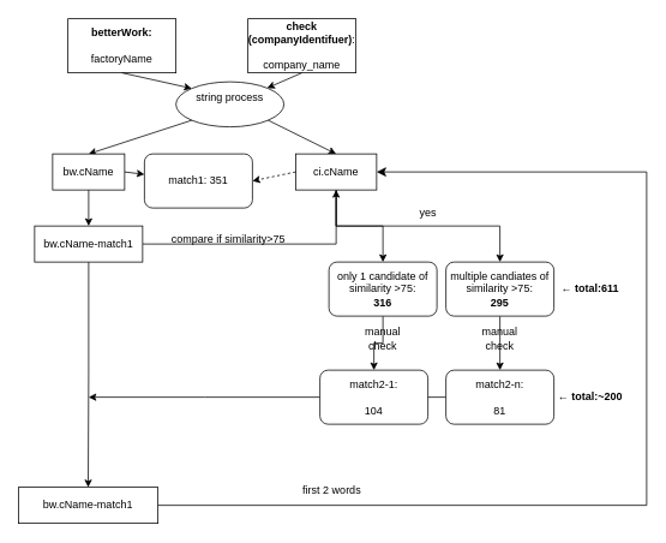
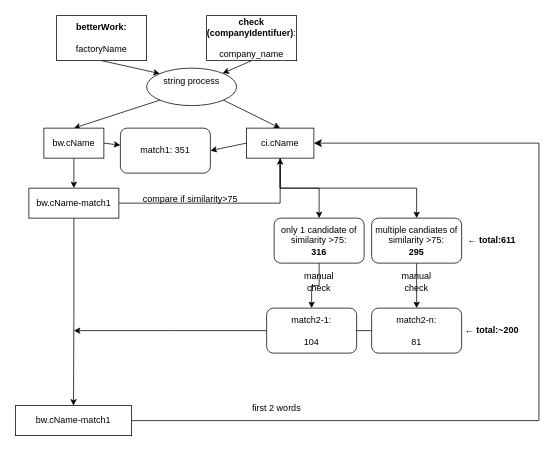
  <mxCell id="0" />
  <mxCell id="1" parent="0" />
  <mxCell id="2" value="&lt;b&gt;betterWork:&lt;/b&gt;&lt;div&gt;&lt;br&gt;&lt;/div&gt;&lt;div&gt;factoryName&lt;/div&gt;" style="rounded=0;whiteSpace=wrap;html=1;" vertex="1" parent="1"><mxGeometry x="75" width="120" height="60" as="geometry" y="20" /></mxCell>
  <mxCell id="3" value="&lt;b&gt;check&lt;/b&gt;&lt;div&gt;&lt;b&gt;(companyIdentifuer)&lt;/b&gt;:&lt;/div&gt;&lt;div&gt;&lt;br&gt;&lt;/div&gt;&lt;div&gt;company_name&lt;/div&gt;" style="rounded=0;whiteSpace=wrap;html=1;" vertex="1" parent="1"><mxGeometry x="275" width="120" height="60" as="geometry" y="20" /></mxCell>
  <mxCell id="4" value="" style="endArrow=classic;html=1;rounded=0;exitX=0.5;exitY=1;exitDx=0;exitDy=0;entryX=0;entryY=0;entryDx=0;entryDy=0;" edge="1" parent="1" source="2" target="6"><mxGeometry width="50" height="50" relative="1" as="geometry"><mxPoint x="185" y="170" as="sourcePoint" /><mxPoint x="215" y="130" as="targetPoint" /></mxGeometry></mxCell>
  <mxCell id="5" value="" style="endArrow=classic;html=1;rounded=0;exitX=0.5;exitY=1;exitDx=0;exitDy=0;" edge="1" parent="1" source="3" target="6"><mxGeometry width="50" height="50" relative="1" as="geometry"><mxPoint x="145" y="90" as="sourcePoint" /><mxPoint x="245" y="130" as="targetPoint" /></mxGeometry></mxCell>
  <mxCell id="6" value="string process&lt;div&gt;&lt;br&gt;&lt;/div&gt;" style="ellipse;whiteSpace=wrap;html=1;" vertex="1" parent="1"><mxGeometry x="195" y="90" width="120" height="50" as="geometry" /></mxCell>
  <mxCell id="7" value="" style="endArrow=classic;html=1;rounded=0;exitX=0;exitY=1;exitDx=0;exitDy=0;entryX=0.5;entryY=0;entryDx=0;entryDy=0;" edge="1" parent="1" source="6" target="10"><mxGeometry width="50" height="50" relative="1" as="geometry"><mxPoint x="185" y="170" as="sourcePoint" /><mxPoint x="202" y="170" as="targetPoint" /></mxGeometry></mxCell>
  <mxCell id="8" value="" style="endArrow=classic;html=1;rounded=0;exitX=1;exitY=1;exitDx=0;exitDy=0;entryX=0.5;entryY=0;entryDx=0;entryDy=0;" edge="1" parent="1" source="6" target="13"><mxGeometry width="50" height="50" relative="1" as="geometry"><mxPoint x="212" y="143" as="sourcePoint" /><mxPoint x="295" y="170" as="targetPoint" /></mxGeometry></mxCell>
  <mxCell id="9" style="edgeStyle=orthogonalEdgeStyle;rounded=0;orthogonalLoop=1;jettySize=auto;html=1;exitX=0.5;exitY=1;exitDx=0;exitDy=0;entryX=0.5;entryY=0;entryDx=0;entryDy=0;" edge="1" parent="1" source="10" target="21"><mxGeometry relative="1" as="geometry" /></mxCell>
  <mxCell id="10" value="bw.cName" style="rounded=0;whiteSpace=wrap;html=1;" vertex="1" parent="1"><mxGeometry x="58" y="170" width="80" height="40" as="geometry" /></mxCell>
  <mxCell id="11" style="edgeStyle=orthogonalEdgeStyle;rounded=0;orthogonalLoop=1;jettySize=auto;html=1;exitX=0.5;exitY=1;exitDx=0;exitDy=0;entryX=0.5;entryY=0;entryDx=0;entryDy=0;" edge="1" parent="1" source="13" target="23"><mxGeometry relative="1" as="geometry" /></mxCell>
  <mxCell id="12" style="edgeStyle=orthogonalEdgeStyle;rounded=0;orthogonalLoop=1;jettySize=auto;html=1;exitX=0.5;exitY=1;exitDx=0;exitDy=0;entryX=0.5;entryY=0;entryDx=0;entryDy=0;" edge="1" parent="1" source="13" target="25"><mxGeometry relative="1" as="geometry" /></mxCell>
  <mxCell id="13" value="ci.cName" style="rounded=0;whiteSpace=wrap;html=1;" vertex="1" parent="1"><mxGeometry x="328" y="170" width="90" height="40" as="geometry" /></mxCell>
  <mxCell id="14" value="match1: 351" style="rounded=1;whiteSpace=wrap;html=1;" vertex="1" parent="1"><mxGeometry x="160" y="170" width="120" height="60" as="geometry" /></mxCell>
  <mxCell id="15" value="" style="endArrow=classic;html=1;rounded=0;exitX=1;exitY=0.5;exitDx=0;exitDy=0;" edge="1" parent="1" source="10" target="14"><mxGeometry width="50" height="50" relative="1" as="geometry"><mxPoint x="168" y="250" as="sourcePoint" /><mxPoint x="178" y="190" as="targetPoint" /></mxGeometry></mxCell>
- <mxCell id="16" value="" style="endArrow=classic;html=1;rounded=0;exitX=0;exitY=0.5;exitDx=0;exitDy=0;entryX=1;entryY=0.5;entryDx=0;entryDy=0;dashed=1;" edge="1" parent="1" source="13" target="14"><mxGeometry width="50" height="50" relative="1" as="geometry"><mxPoint x="148" y="200" as="sourcePoint" /><mxPoint x="298" y="190" as="targetPoint" /></mxGeometry></mxCell>
+ <mxCell id="16" value="" style="endArrow=classic;html=1;rounded=0;exitX=0;exitY=0.5;exitDx=0;exitDy=0;entryX=1;entryY=0.5;entryDx=0;entryDy=0;" edge="1" parent="1" source="13" target="14"><mxGeometry width="50" height="50" relative="1" as="geometry"><mxPoint x="148" y="200" as="sourcePoint" /><mxPoint x="298" y="190" as="targetPoint" /></mxGeometry></mxCell>
  <mxCell id="17" value="" style="endArrow=classic;html=1;rounded=0;entryX=0.5;entryY=1;entryDx=0;entryDy=0;exitX=1;exitY=0.5;exitDx=0;exitDy=0;" edge="1" parent="1" source="21" target="13"><mxGeometry width="50" height="50" relative="1" as="geometry"><mxPoint x="160" y="350" as="sourcePoint" /><mxPoint x="418" y="250" as="targetPoint" /><Array as="points"><mxPoint x="245" y="270" /><mxPoint x="373" y="270" /></Array></mxGeometry></mxCell>
  <mxCell id="18" value="compare if&amp;nbsp;&lt;span style=&quot;background-color: initial;&quot;&gt;similarity&amp;gt;75&lt;/span&gt;" style="text;html=1;align=center;verticalAlign=middle;resizable=0;points=[];autosize=1;strokeColor=none;fillColor=none;" vertex="1" parent="1"><mxGeometry x="178" y="250" width="150" height="30" as="geometry" /></mxCell>
- <mxCell id="19" value="yes" style="text;html=1;align=center;verticalAlign=middle;resizable=0;points=[];autosize=1;strokeColor=none;fillColor=none;" vertex="1" parent="1"><mxGeometry x="455" y="220" width="40" height="30" as="geometry" /></mxCell>
  <mxCell id="20" style="edgeStyle=orthogonalEdgeStyle;rounded=0;orthogonalLoop=1;jettySize=auto;html=1;exitX=0.5;exitY=1;exitDx=0;exitDy=0;entryX=0.5;entryY=0;entryDx=0;entryDy=0;" edge="1" parent="1" source="21" target="34"><mxGeometry relative="1" as="geometry"><mxPoint x="97.833" y="590" as="targetPoint" /></mxGeometry></mxCell>
  <mxCell id="21" value="bw.cName-match1" style="whiteSpace=wrap;html=1;" vertex="1" parent="1"><mxGeometry x="38" y="250" width="120" height="40" as="geometry" /></mxCell>
  <mxCell id="22" style="edgeStyle=orthogonalEdgeStyle;rounded=0;orthogonalLoop=1;jettySize=auto;html=1;exitX=0.5;exitY=1;exitDx=0;exitDy=0;entryX=0.5;entryY=0;entryDx=0;entryDy=0;" edge="1" parent="1" source="23" target="28"><mxGeometry relative="1" as="geometry" /></mxCell>
  <mxCell id="23" value="only 1 candidate of similarity &amp;gt;75:&lt;div&gt;&lt;span style=&quot;background-color: initial;&quot;&gt;&lt;b&gt;316&lt;/b&gt;&lt;/span&gt;&lt;/div&gt;" style="rounded=1;whiteSpace=wrap;html=1;" vertex="1" parent="1"><mxGeometry x="365" y="290" width="120" height="60" as="geometry" /></mxCell>
  <mxCell id="24" style="edgeStyle=orthogonalEdgeStyle;rounded=0;orthogonalLoop=1;jettySize=auto;html=1;exitX=0.5;exitY=1;exitDx=0;exitDy=0;entryX=0.5;entryY=0;entryDx=0;entryDy=0;" edge="1" parent="1" source="25" target="30"><mxGeometry relative="1" as="geometry" /></mxCell>
  <mxCell id="25" value="multiple candiates of similarity &amp;gt;75:&lt;div&gt;&lt;b&gt;295&lt;/b&gt;&lt;/div&gt;" style="rounded=1;whiteSpace=wrap;html=1;" vertex="1" parent="1"><mxGeometry x="495" y="290" width="120" height="60" as="geometry" /></mxCell>
  <mxCell id="26" value="&lt;b&gt;← total:611&lt;/b&gt;" style="text;html=1;align=center;verticalAlign=middle;resizable=0;points=[];autosize=1;strokeColor=none;fillColor=none;" vertex="1" parent="1"><mxGeometry x="610" y="305" width="90" height="30" as="geometry" /></mxCell>
  <mxCell id="27" style="edgeStyle=orthogonalEdgeStyle;rounded=0;orthogonalLoop=1;jettySize=auto;html=1;exitX=0;exitY=0.5;exitDx=0;exitDy=0;" edge="1" parent="1" source="28"><mxGeometry relative="1" as="geometry"><mxPoint x="98" y="440" as="targetPoint" /></mxGeometry></mxCell>
  <mxCell id="28" value="match2-1:&lt;div&gt;&lt;br&gt;&lt;/div&gt;&lt;div&gt;104&lt;/div&gt;" style="whiteSpace=wrap;html=1;rounded=1;" vertex="1" parent="1"><mxGeometry x="355" y="410" width="120" height="60" as="geometry" /></mxCell>
  <mxCell id="29" style="edgeStyle=orthogonalEdgeStyle;rounded=0;orthogonalLoop=1;jettySize=auto;html=1;exitX=0;exitY=0.5;exitDx=0;exitDy=0;entryX=1;entryY=0.5;entryDx=0;entryDy=0;strokeColor=default;endArrow=none;endFill=0;" edge="1" parent="1" source="30" target="28"><mxGeometry relative="1" as="geometry" /></mxCell>
  <mxCell id="30" value="match2-n:&lt;div&gt;&lt;br&gt;&lt;/div&gt;&lt;div&gt;81&lt;/div&gt;" style="whiteSpace=wrap;html=1;rounded=1;" vertex="1" parent="1"><mxGeometry x="495" y="410" width="120" height="60" as="geometry" /></mxCell>
  <mxCell id="31" value="manual check" style="text;html=1;align=center;verticalAlign=middle;whiteSpace=wrap;rounded=0;" vertex="1" parent="1"><mxGeometry x="395" y="360" width="60" height="30" as="geometry" /></mxCell>
  <mxCell id="32" value="manual check" style="text;html=1;align=center;verticalAlign=middle;whiteSpace=wrap;rounded=0;" vertex="1" parent="1"><mxGeometry x="525" y="360" width="60" height="30" as="geometry" /></mxCell>
  <mxCell id="33" value="&lt;b&gt;← total:~200&lt;/b&gt;" style="text;html=1;align=center;verticalAlign=middle;resizable=0;points=[];autosize=1;strokeColor=none;fillColor=none;" vertex="1" parent="1"><mxGeometry x="605" y="425" width="100" height="30" as="geometry" /></mxCell>
  <mxCell id="34" value="bw.cName-match1" style="whiteSpace=wrap;html=1;" vertex="1" parent="1"><mxGeometry x="20" y="540" width="155" height="40" as="geometry" /></mxCell>
  <mxCell id="35" value="" style="edgeStyle=segmentEdgeStyle;endArrow=classic;html=1;curved=0;rounded=0;endSize=8;startSize=8;exitX=1;exitY=0.5;exitDx=0;exitDy=0;entryX=1;entryY=0.5;entryDx=0;entryDy=0;" edge="1" parent="1" source="34" target="13"><mxGeometry width="50" height="50" relative="1" as="geometry"><mxPoint x="288" y="570" as="sourcePoint" /><mxPoint x="338" y="520" as="targetPoint" /><Array as="points"><mxPoint x="718" y="560" /><mxPoint x="718" y="190" /></Array></mxGeometry></mxCell>
  <mxCell id="36" value="first 2 words" style="text;html=1;align=center;verticalAlign=middle;resizable=0;points=[];autosize=1;strokeColor=none;fillColor=none;" vertex="1" parent="1"><mxGeometry x="323" y="528" width="90" height="30" as="geometry" /></mxCell>
